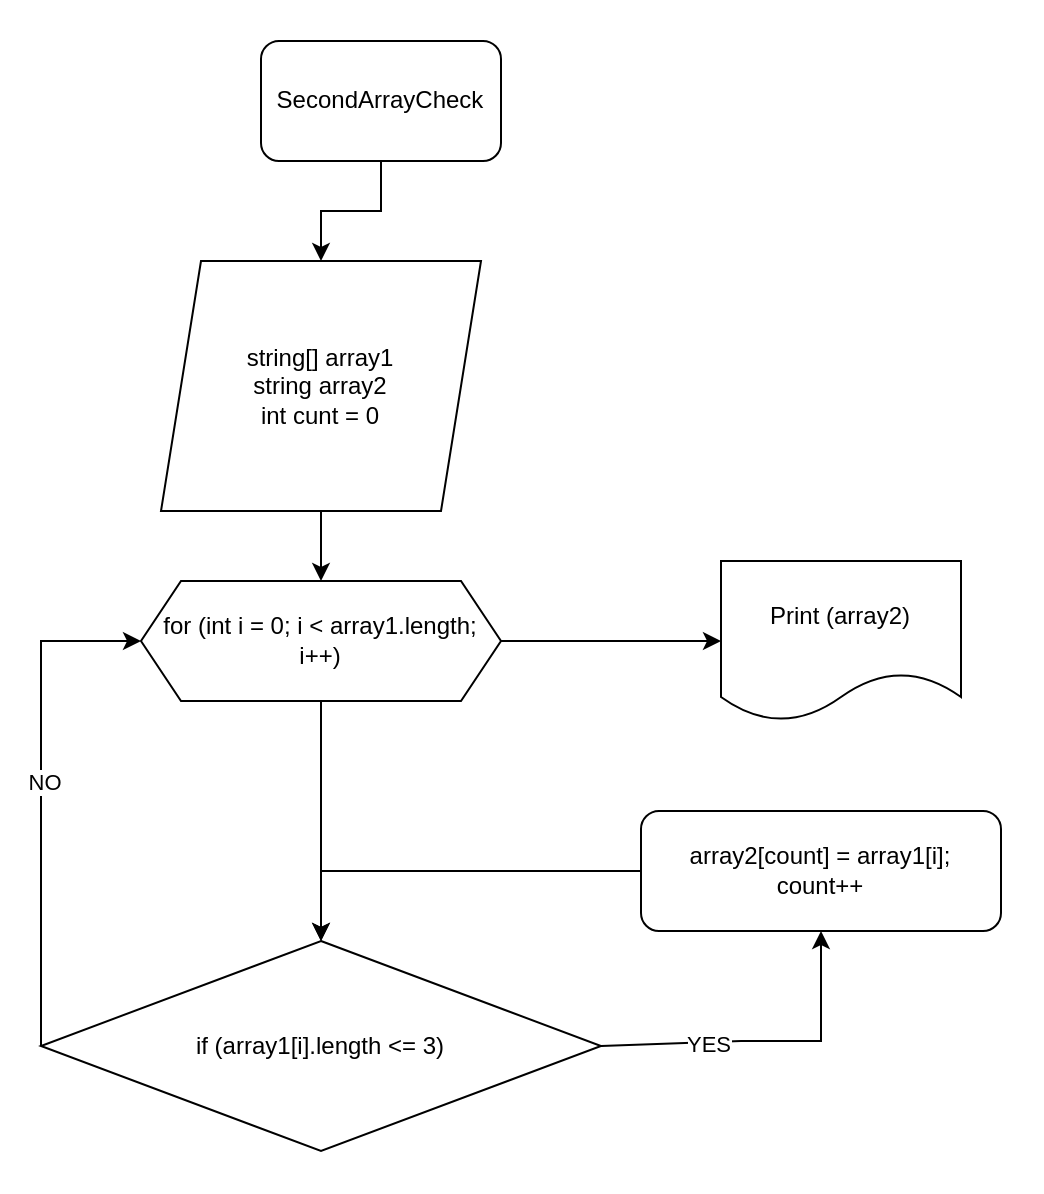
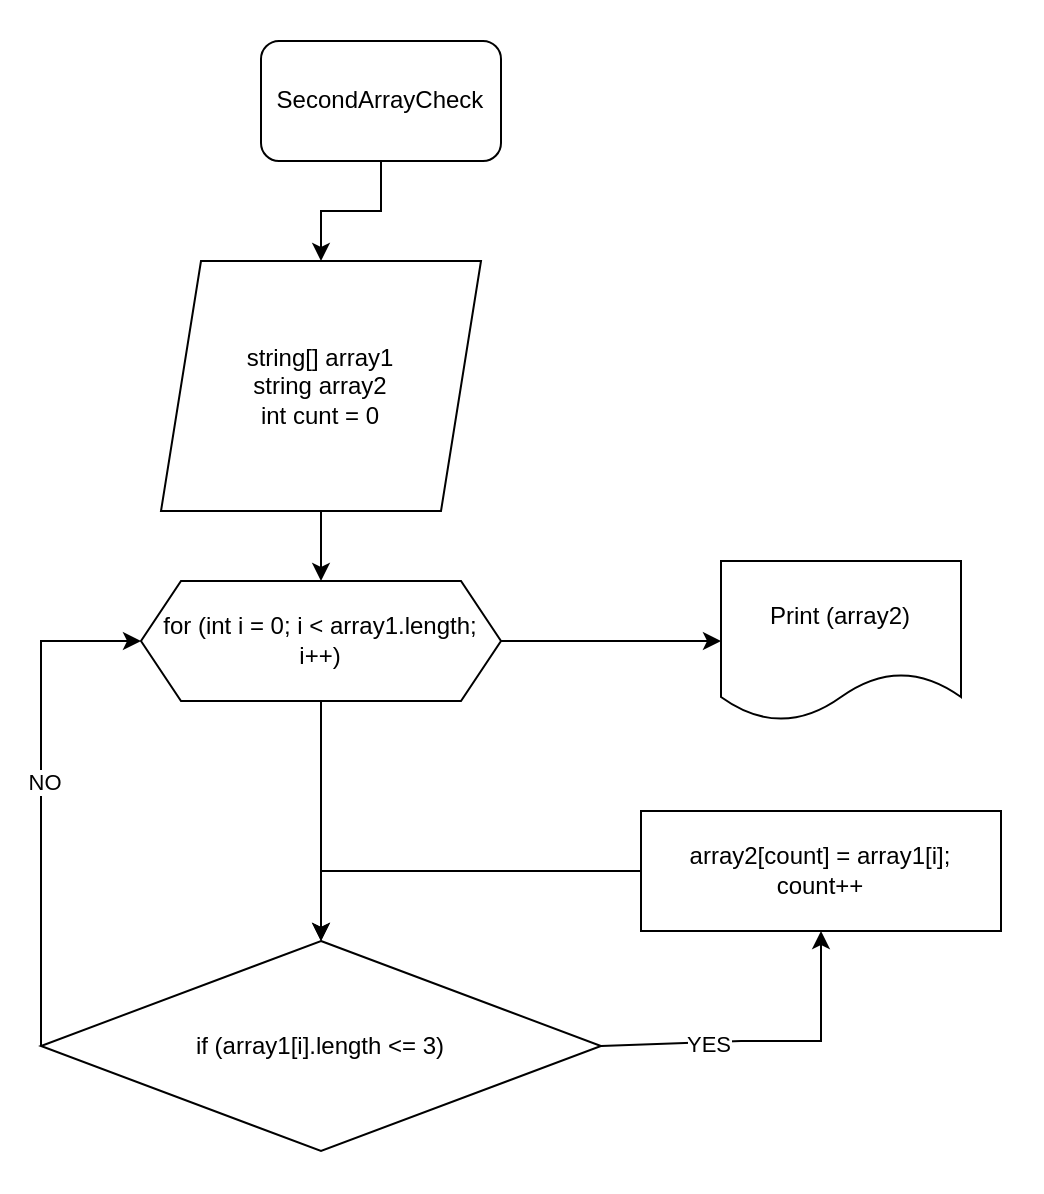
  <mxCell id="0" />
  <mxCell id="1" parent="0" />
  <mxCell id="2" value="string[] array1&lt;br&gt;string array2&lt;br&gt;int cunt = 0" style="shape=parallelogram;perimeter=parallelogramPerimeter;whiteSpace=wrap;html=1;fixedSize=1;" vertex="1" parent="1"><mxGeometry x="80" y="130" width="160" height="125" as="geometry" /></mxCell>
  <mxCell id="3" value="" style="endArrow=classic;html=1;rounded=0;exitX=0.5;exitY=1;exitDx=0;exitDy=0;entryX=0.5;entryY=0;entryDx=0;entryDy=0;" edge="1" parent="1" source="2" target="5"><mxGeometry width="50" height="50" relative="1" as="geometry"><mxPoint x="370" y="290" as="sourcePoint" /><mxPoint x="580" y="270" as="targetPoint" /></mxGeometry></mxCell>
  <mxCell id="4" value="" style="edgeStyle=orthogonalEdgeStyle;rounded=0;orthogonalLoop=1;jettySize=auto;html=1;" edge="1" parent="1" source="5" target="14"><mxGeometry relative="1" as="geometry" /></mxCell>
  <mxCell id="5" value="for (int i = 0; i &amp;lt; array1.length;&lt;br&gt;i++)" style="shape=hexagon;perimeter=hexagonPerimeter2;whiteSpace=wrap;html=1;fixedSize=1;" vertex="1" parent="1"><mxGeometry x="70" y="290" width="180" height="60" as="geometry" /></mxCell>
  <mxCell id="6" value="if (array1[i].length &amp;lt;= 3)" style="rhombus;whiteSpace=wrap;html=1;" vertex="1" parent="1"><mxGeometry x="20" y="470" width="280" height="105" as="geometry" /></mxCell>
  <mxCell id="7" value="" style="endArrow=classic;html=1;rounded=0;exitX=0.5;exitY=1;exitDx=0;exitDy=0;entryX=0.5;entryY=0;entryDx=0;entryDy=0;" edge="1" parent="1" source="5" target="6"><mxGeometry width="50" height="50" relative="1" as="geometry"><mxPoint x="370" y="280" as="sourcePoint" /><mxPoint x="420" y="230" as="targetPoint" /></mxGeometry></mxCell>
  <mxCell id="8" value="" style="endArrow=classic;html=1;rounded=0;exitX=0;exitY=0.5;exitDx=0;exitDy=0;entryX=0;entryY=0.5;entryDx=0;entryDy=0;" edge="1" parent="1" source="6" target="5"><mxGeometry width="50" height="50" relative="1" as="geometry"><mxPoint x="370" y="280" as="sourcePoint" /><mxPoint x="300" y="330" as="targetPoint" /><Array as="points"><mxPoint x="20" y="320" /></Array></mxGeometry></mxCell>
  <mxCell id="9" value="NO" style="edgeLabel;html=1;align=center;verticalAlign=middle;resizable=0;points=[];" vertex="1" connectable="0" parent="8"><mxGeometry x="0.046" y="-1" relative="1" as="geometry"><mxPoint as="offset" /></mxGeometry></mxCell>
  <mxCell id="10" value="" style="endArrow=classic;html=1;rounded=0;entryX=0.5;entryY=1;entryDx=0;entryDy=0;exitX=1;exitY=0.5;exitDx=0;exitDy=0;" edge="1" parent="1" source="6" target="13"><mxGeometry width="50" height="50" relative="1" as="geometry"><mxPoint x="300" y="460" as="sourcePoint" /><mxPoint x="480" y="380" as="targetPoint" /><Array as="points"><mxPoint x="370" y="520" /><mxPoint x="410" y="520" /></Array></mxGeometry></mxCell>
  <mxCell id="11" value="YES" style="edgeLabel;html=1;align=center;verticalAlign=middle;resizable=0;points=[];" vertex="1" connectable="0" parent="10"><mxGeometry x="-0.358" y="-1" relative="1" as="geometry"><mxPoint as="offset" /></mxGeometry></mxCell>
  <mxCell id="12" value="" style="edgeStyle=orthogonalEdgeStyle;rounded=0;orthogonalLoop=1;jettySize=auto;html=1;" edge="1" parent="1" source="13" target="6"><mxGeometry relative="1" as="geometry" /></mxCell>
- <mxCell id="13" value="array2[count] = array1[i];&lt;br&gt;count++" style="whiteSpace=wrap;html=1;rounded=1;" vertex="1" parent="1"><mxGeometry x="320" y="405" width="180" height="60" as="geometry" /></mxCell>
+ <mxCell id="13" value="array2[count] = array1[i];&lt;br&gt;count++" style="rounded=0;whiteSpace=wrap;html=1;" vertex="1" parent="1"><mxGeometry x="320" y="405" width="180" height="60" as="geometry" /></mxCell>
  <mxCell id="14" value="Print (array2)" style="shape=document;whiteSpace=wrap;html=1;boundedLbl=1;" vertex="1" parent="1"><mxGeometry x="360" y="280" width="120" height="80" as="geometry" /></mxCell>
  <mxCell id="15" value="" style="edgeStyle=orthogonalEdgeStyle;rounded=0;orthogonalLoop=1;jettySize=auto;html=1;" edge="1" parent="1" source="16" target="2"><mxGeometry relative="1" as="geometry" /></mxCell>
  <mxCell id="16" value="SecondArrayCheck" style="rounded=1;whiteSpace=wrap;html=1;" vertex="1" parent="1"><mxGeometry x="130" y="20" width="120" height="60" as="geometry" /></mxCell>
